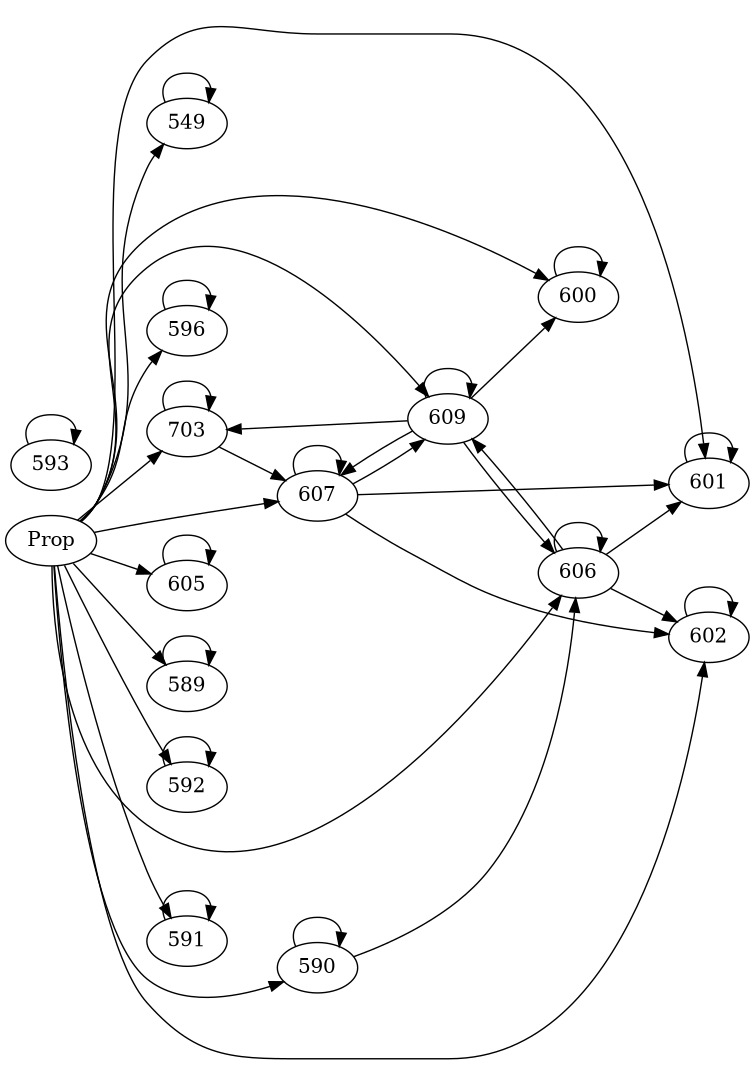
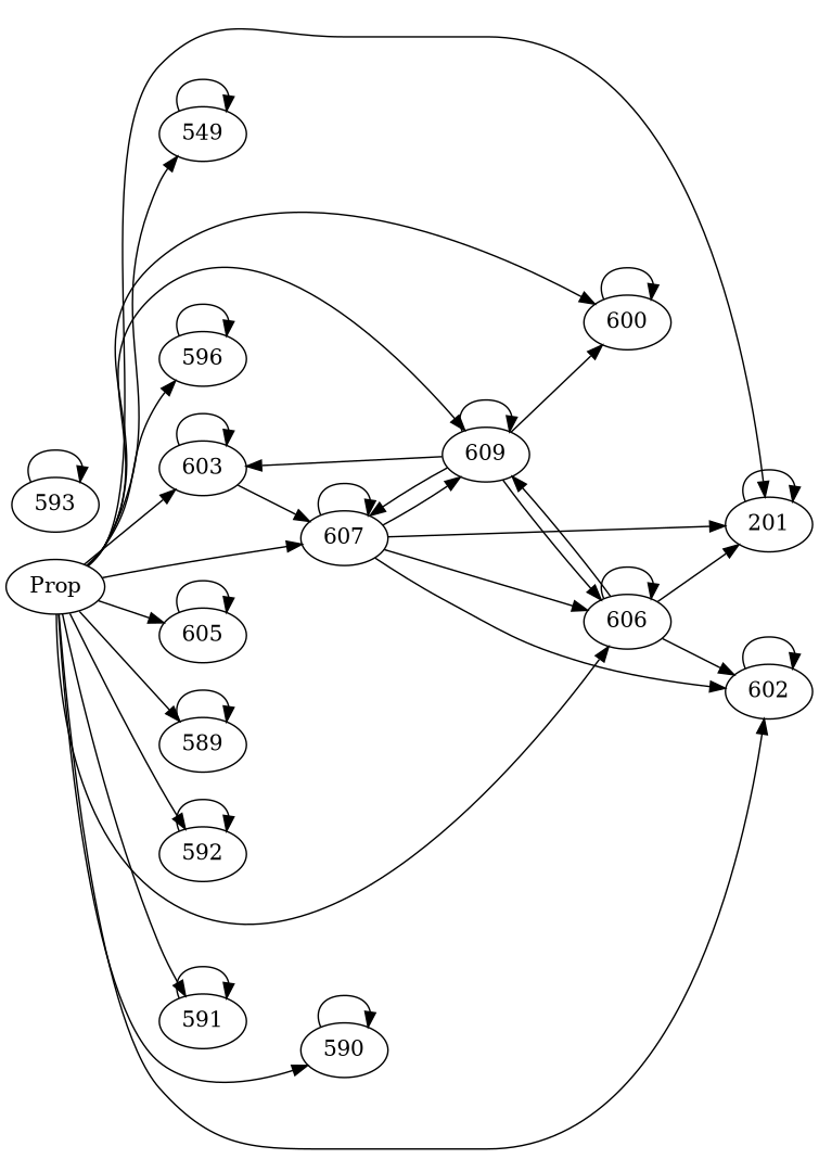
  digraph {
    rankdir=LR
    Prop
    600
    n3 [label=549]
-   601
-   603 [label=703]
+   601 [label=201]
+   603
    596
    590
    609
    605
    589
    592
    606
    591
    602
    607
    593
    Prop -> 600
    Prop -> n3
    Prop -> 601
    Prop -> 603
    Prop -> 596
    Prop -> 590
    Prop -> 609
    Prop -> 605
    Prop -> 589
    Prop -> 592
    Prop -> 606
    Prop -> 591
    Prop -> 602
    Prop -> 607
    600 -> 600
    n3 -> n3
    601 -> 601
    603 -> 603
    603 -> 607
    596 -> 596
    590 -> 590
    609 -> 600
    609 -> 603
    609 -> 609
    609 -> 606
    609 -> 607
    605 -> 605
    589 -> 589
    592 -> 592
    606 -> 601
    606 -> 609
    606 -> 606
    606 -> 602
    591 -> 591
    602 -> 602
    607 -> 601
    607 -> 609
-   590 -> 606
+   607 -> 606
    607 -> 602
    607 -> 607
    593 -> 593
  }
